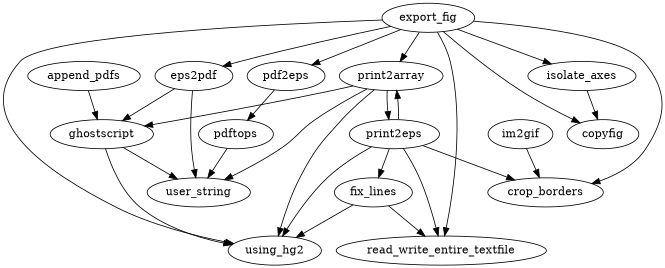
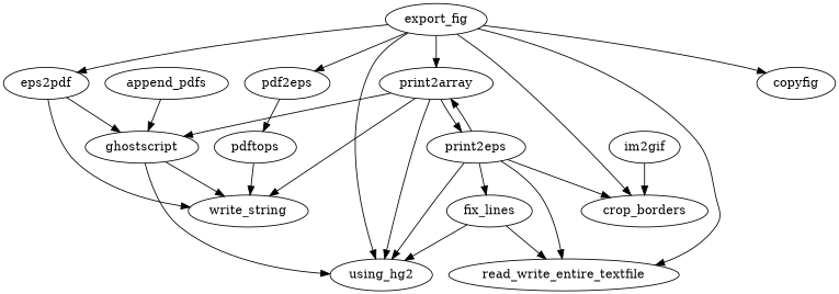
  digraph {
    append_pdfs
    ghostscript
-   user_string
+   user_string [label=write_string]
    using_hg2
    eps2pdf
    export_fig
    copyfig
    crop_borders
-   isolate_axes
    pdf2eps
    print2array
    read_write_entire_textfile
    pdftops
    print2eps
    fix_lines
    im2gif
    append_pdfs -> ghostscript
    ghostscript -> user_string
    ghostscript -> using_hg2
    eps2pdf -> ghostscript
    eps2pdf -> user_string
    export_fig -> using_hg2
    export_fig -> eps2pdf
    export_fig -> copyfig
    export_fig -> crop_borders
-   export_fig -> isolate_axes
    export_fig -> pdf2eps
    export_fig -> print2array
    export_fig -> read_write_entire_textfile
-   isolate_axes -> copyfig
    pdf2eps -> pdftops
    print2array -> ghostscript
    print2array -> user_string
    print2array -> using_hg2
    print2array -> print2eps
    pdftops -> user_string
    print2eps -> using_hg2
    print2eps -> crop_borders
    print2eps -> print2array
    print2eps -> read_write_entire_textfile
    print2eps -> fix_lines
    fix_lines -> using_hg2
    fix_lines -> read_write_entire_textfile
    im2gif -> crop_borders
  }
